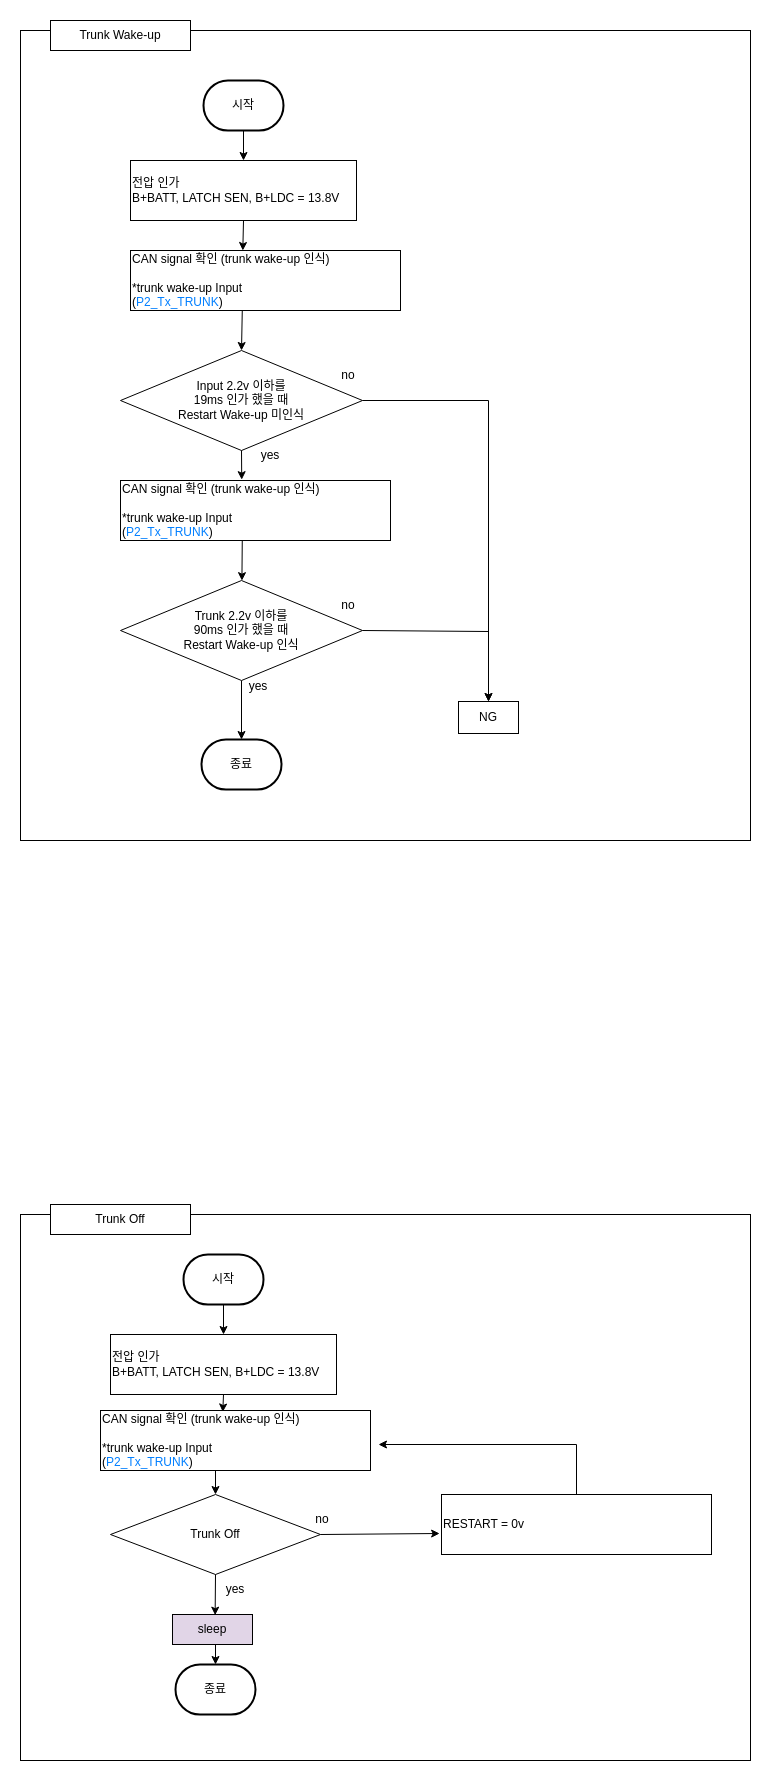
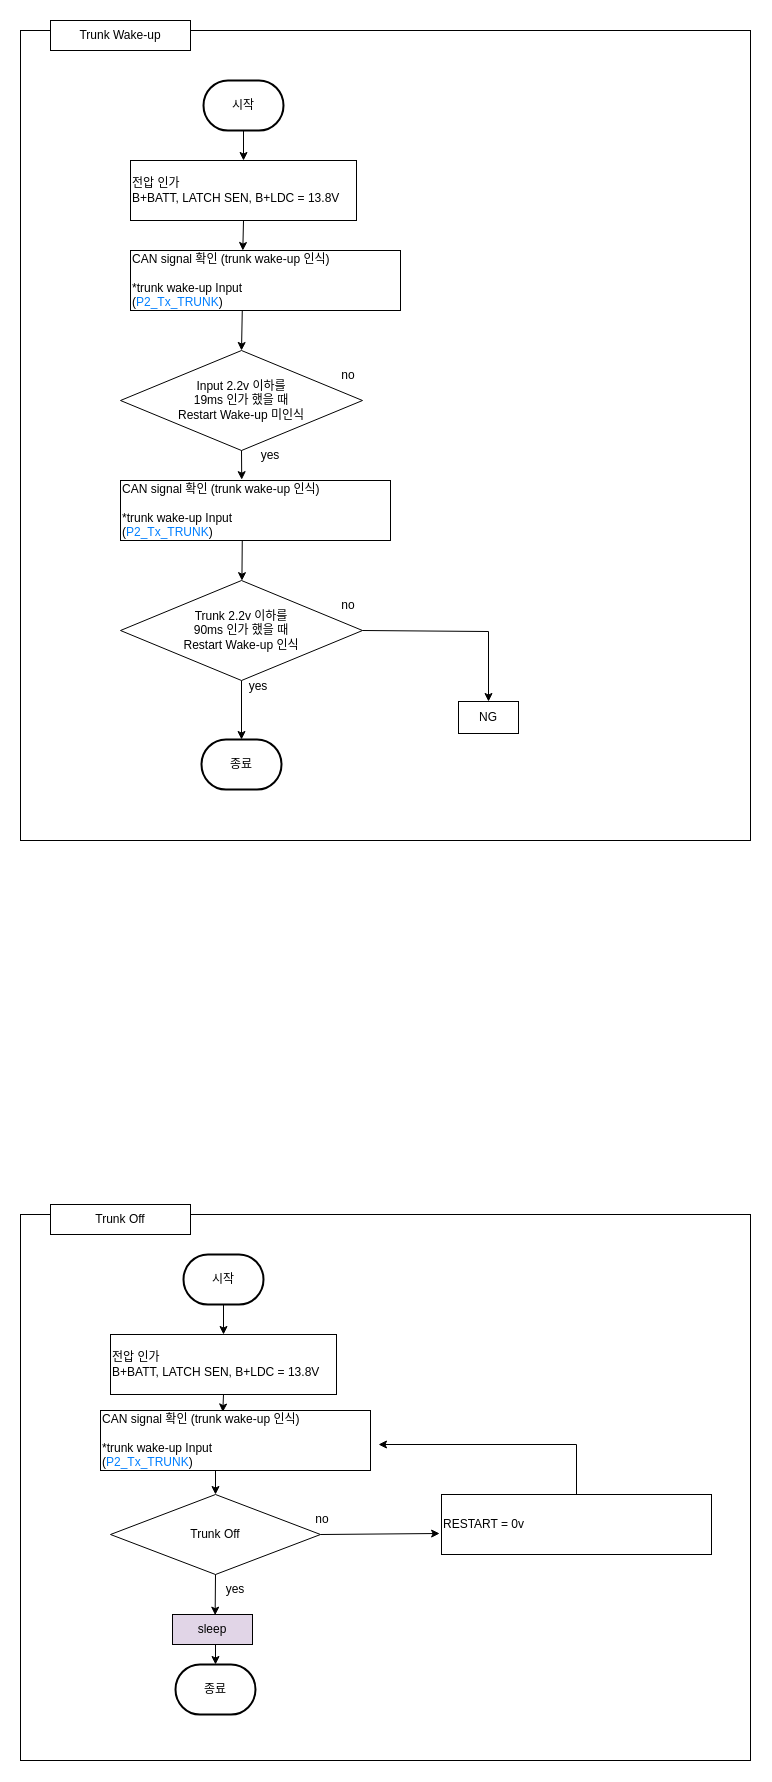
  <mxCell id="0" />
  <mxCell id="1" parent="0" />
  <mxCell id="2" value="" style="rounded=0;whiteSpace=wrap;html=1;" vertex="1" parent="1"><mxGeometry x="20" y="30" width="730" height="810" as="geometry" /></mxCell>
  <mxCell id="3" value="시작" style="strokeWidth=2;html=1;shape=mxgraph.flowchart.terminator;whiteSpace=wrap;" vertex="1" parent="1"><mxGeometry x="203" y="80" width="80" height="50" as="geometry" /></mxCell>
  <mxCell id="4" value="종료" style="strokeWidth=2;html=1;shape=mxgraph.flowchart.terminator;whiteSpace=wrap;" vertex="1" parent="1"><mxGeometry x="201" y="739" width="80" height="50" as="geometry" /></mxCell>
  <mxCell id="5" value="전압 인가&lt;br&gt;B+BATT, LATCH SEN, B+LDC = 13.8V" style="rounded=0;whiteSpace=wrap;html=1;align=left;" vertex="1" parent="1"><mxGeometry x="130" y="160" width="226" height="60" as="geometry" /></mxCell>
  <mxCell id="6" value="Input 2.2v 이하를&lt;br&gt;19ms 인가 했을 때 &lt;br&gt;Restart Wake-up 미인식" style="rhombus;whiteSpace=wrap;html=1;" vertex="1" parent="1"><mxGeometry x="120" y="350" width="242" height="100" as="geometry" /></mxCell>
  <mxCell id="7" value="" style="endArrow=classic;html=1;rounded=0;entryX=0.5;entryY=0;entryDx=0;entryDy=0;exitX=0.414;exitY=1.005;exitDx=0;exitDy=0;exitPerimeter=0;" edge="1" parent="1" source="37" target="6"><mxGeometry width="50" height="50" relative="1" as="geometry"><mxPoint x="240" y="310" as="sourcePoint" /><mxPoint x="449" y="180" as="targetPoint" /></mxGeometry></mxCell>
  <mxCell id="8" value="" style="endArrow=classic;html=1;rounded=0;exitX=0.5;exitY=1;exitDx=0;exitDy=0;exitPerimeter=0;entryX=0.5;entryY=0;entryDx=0;entryDy=0;" edge="1" parent="1" source="3" target="5"><mxGeometry width="50" height="50" relative="1" as="geometry"><mxPoint x="-31" y="180" as="sourcePoint" /><mxPoint x="19" y="130" as="targetPoint" /></mxGeometry></mxCell>
  <mxCell id="9" value="" style="endArrow=classic;html=1;rounded=0;exitX=0.5;exitY=1;exitDx=0;exitDy=0;entryX=0.5;entryY=0;entryDx=0;entryDy=0;entryPerimeter=0;" edge="1" parent="1" target="4"><mxGeometry width="50" height="50" relative="1" as="geometry"><mxPoint x="241" y="680" as="sourcePoint" /><mxPoint x="27" y="630" as="targetPoint" /></mxGeometry></mxCell>
  <mxCell id="10" value="Trunk Wake-up" style="rounded=0;whiteSpace=wrap;html=1;" vertex="1" parent="1"><mxGeometry x="50" y="20" width="140" height="30" as="geometry" /></mxCell>
  <mxCell id="11" value="" style="rounded=0;whiteSpace=wrap;html=1;" vertex="1" parent="1"><mxGeometry x="20" y="1214" width="730" height="546" as="geometry" /></mxCell>
  <mxCell id="12" value="시작" style="strokeWidth=2;html=1;shape=mxgraph.flowchart.terminator;whiteSpace=wrap;" vertex="1" parent="1"><mxGeometry x="183" y="1254" width="80" height="50" as="geometry" /></mxCell>
  <mxCell id="13" value="종료" style="strokeWidth=2;html=1;shape=mxgraph.flowchart.terminator;whiteSpace=wrap;" vertex="1" parent="1"><mxGeometry x="175" y="1664" width="80" height="50" as="geometry" /></mxCell>
  <mxCell id="14" value="전압 인가&lt;br&gt;B+BATT, LATCH SEN, B+LDC = 13.8V" style="rounded=0;whiteSpace=wrap;html=1;align=left;" vertex="1" parent="1"><mxGeometry x="110" y="1334" width="226" height="60" as="geometry" /></mxCell>
  <mxCell id="15" value="Trunk&amp;nbsp;Off" style="rhombus;whiteSpace=wrap;html=1;" vertex="1" parent="1"><mxGeometry x="110" y="1494" width="210" height="80" as="geometry" /></mxCell>
  <mxCell id="16" value="" style="endArrow=classic;html=1;rounded=0;exitX=0.5;exitY=1;exitDx=0;exitDy=0;entryX=0.5;entryY=0;entryDx=0;entryDy=0;" edge="1" parent="1" target="15"><mxGeometry width="50" height="50" relative="1" as="geometry"><mxPoint x="215" y="1454" as="sourcePoint" /><mxPoint x="421" y="1414" as="targetPoint" /></mxGeometry></mxCell>
  <mxCell id="17" value="" style="endArrow=classic;html=1;rounded=0;exitX=0.5;exitY=1;exitDx=0;exitDy=0;exitPerimeter=0;entryX=0.5;entryY=0;entryDx=0;entryDy=0;" edge="1" parent="1" source="12" target="14"><mxGeometry width="50" height="50" relative="1" as="geometry"><mxPoint x="-51" y="1354" as="sourcePoint" /><mxPoint x="-1" y="1304" as="targetPoint" /></mxGeometry></mxCell>
  <mxCell id="18" value="" style="endArrow=classic;html=1;rounded=0;exitX=0.5;exitY=1;exitDx=0;exitDy=0;entryX=0.5;entryY=0;entryDx=0;entryDy=0;entryPerimeter=0;" edge="1" parent="1" target="13"><mxGeometry width="50" height="50" relative="1" as="geometry"><mxPoint x="215" y="1644" as="sourcePoint" /><mxPoint x="1" y="1594" as="targetPoint" /></mxGeometry></mxCell>
  <mxCell id="19" value="RESTART = 0v" style="rounded=0;whiteSpace=wrap;html=1;align=left;" vertex="1" parent="1"><mxGeometry x="441" y="1494" width="270" height="60" as="geometry" /></mxCell>
  <mxCell id="20" value="" style="endArrow=classic;html=1;rounded=0;exitX=1;exitY=0.5;exitDx=0;exitDy=0;entryX=-0.007;entryY=0.65;entryDx=0;entryDy=0;entryPerimeter=0;" edge="1" parent="1" source="15" target="19"><mxGeometry width="50" height="50" relative="1" as="geometry"><mxPoint x="451" y="1464" as="sourcePoint" /><mxPoint x="501" y="1414" as="targetPoint" /></mxGeometry></mxCell>
  <mxCell id="21" value="Trunk&amp;nbsp;Off" style="rounded=0;whiteSpace=wrap;html=1;" vertex="1" parent="1"><mxGeometry x="50" y="1204" width="140" height="30" as="geometry" /></mxCell>
  <mxCell id="22" value="sleep" style="rounded=0;whiteSpace=wrap;html=1;align=center;fillColor=#e1d5e7;" vertex="1" parent="1"><mxGeometry x="172" y="1614" width="80" height="30" as="geometry" /></mxCell>
  <mxCell id="23" value="" style="endArrow=classic;html=1;rounded=0;exitX=0.5;exitY=1;exitDx=0;exitDy=0;entryX=0.533;entryY=0.022;entryDx=0;entryDy=0;entryPerimeter=0;" edge="1" parent="1" source="15" target="22"><mxGeometry width="50" height="50" relative="1" as="geometry"><mxPoint x="12" y="1594" as="sourcePoint" /><mxPoint x="62" y="1544" as="targetPoint" /></mxGeometry></mxCell>
  <mxCell id="24" value="yes" style="text;html=1;strokeColor=none;fillColor=none;align=center;verticalAlign=middle;whiteSpace=wrap;rounded=0;" vertex="1" parent="1"><mxGeometry x="228" y="671" width="60" height="30" as="geometry" /></mxCell>
  <mxCell id="25" value="yes" style="text;html=1;strokeColor=none;fillColor=none;align=center;verticalAlign=middle;whiteSpace=wrap;rounded=0;" vertex="1" parent="1"><mxGeometry x="205" y="1574" width="60" height="30" as="geometry" /></mxCell>
  <mxCell id="26" value="no" style="text;html=1;strokeColor=none;fillColor=none;align=center;verticalAlign=middle;whiteSpace=wrap;rounded=0;" vertex="1" parent="1"><mxGeometry x="318" y="360" width="60" height="30" as="geometry" /></mxCell>
  <mxCell id="27" value="no" style="text;html=1;strokeColor=none;fillColor=none;align=center;verticalAlign=middle;whiteSpace=wrap;rounded=0;" vertex="1" parent="1"><mxGeometry x="292" y="1504" width="60" height="30" as="geometry" /></mxCell>
  <mxCell id="28" value="Trunk 2.2v 이하를&lt;br&gt;90ms 인가 했을 때 &lt;br&gt;Restart Wake-up 인식" style="rhombus;whiteSpace=wrap;html=1;" vertex="1" parent="1"><mxGeometry x="120" y="580" width="242" height="100" as="geometry" /></mxCell>
  <mxCell id="29" value="no" style="text;html=1;strokeColor=none;fillColor=none;align=center;verticalAlign=middle;whiteSpace=wrap;rounded=0;" vertex="1" parent="1"><mxGeometry x="318" y="590" width="60" height="30" as="geometry" /></mxCell>
  <mxCell id="30" value="" style="endArrow=classic;html=1;rounded=0;exitX=0.451;exitY=0.995;exitDx=0;exitDy=0;exitPerimeter=0;" edge="1" parent="1" source="40" target="28"><mxGeometry width="50" height="50" relative="1" as="geometry"><mxPoint x="240.3" y="538.62" as="sourcePoint" /><mxPoint x="-32" y="329" as="targetPoint" /></mxGeometry></mxCell>
  <mxCell id="31" value="NG" style="rounded=0;whiteSpace=wrap;html=1;align=center;" vertex="1" parent="1"><mxGeometry x="458" y="701" width="60" height="32" as="geometry" /></mxCell>
  <mxCell id="32" value="yes" style="text;html=1;strokeColor=none;fillColor=none;align=center;verticalAlign=middle;whiteSpace=wrap;rounded=0;" vertex="1" parent="1"><mxGeometry x="240" y="440" width="60" height="30" as="geometry" /></mxCell>
- <mxCell id="33" value="" style="endArrow=classic;html=1;rounded=0;exitX=1;exitY=0.5;exitDx=0;exitDy=0;entryX=0.5;entryY=0;entryDx=0;entryDy=0;" edge="1" parent="1" source="6" target="31"><mxGeometry width="50" height="50" relative="1" as="geometry"><mxPoint x="478" y="380" as="sourcePoint" /><mxPoint x="528" y="330" as="targetPoint" /><Array as="points"><mxPoint x="488" y="400" /></Array></mxGeometry></mxCell>
  <mxCell id="34" value="" style="endArrow=classic;html=1;rounded=0;exitX=1;exitY=0.5;exitDx=0;exitDy=0;" edge="1" parent="1" source="28"><mxGeometry width="50" height="50" relative="1" as="geometry"><mxPoint x="448" y="471" as="sourcePoint" /><mxPoint x="488" y="701" as="targetPoint" /><Array as="points"><mxPoint x="488" y="631" /></Array></mxGeometry></mxCell>
  <mxCell id="35" value="" style="endArrow=classic;html=1;rounded=0;exitX=0.5;exitY=0;exitDx=0;exitDy=0;" edge="1" parent="1" source="19"><mxGeometry width="50" height="50" relative="1" as="geometry"><mxPoint x="576" y="1494" as="sourcePoint" /><mxPoint x="378" y="1444" as="targetPoint" /><Array as="points"><mxPoint x="576" y="1444" /></Array></mxGeometry></mxCell>
  <mxCell id="36" value="" style="endArrow=classic;html=1;rounded=0;exitX=0.5;exitY=1;exitDx=0;exitDy=0;entryX=0.453;entryY=0.025;entryDx=0;entryDy=0;entryPerimeter=0;" edge="1" parent="1" source="14" target="41"><mxGeometry width="50" height="50" relative="1" as="geometry"><mxPoint x="440" y="1404" as="sourcePoint" /><mxPoint x="223.56" y="1413.7" as="targetPoint" /></mxGeometry></mxCell>
  <mxCell id="37" value="CAN signal 확인 (trunk wake-up 인식)&lt;br style=&quot;border-color: var(--border-color);&quot;&gt;&lt;br style=&quot;border-color: var(--border-color);&quot;&gt;*trunk wake-up&amp;nbsp;Input&amp;nbsp;&lt;br style=&quot;border-color: var(--border-color);&quot;&gt;(&lt;font style=&quot;border-color: var(--border-color);&quot; color=&quot;#007fff&quot;&gt;P2_Tx_TRUNK&lt;/font&gt;)" style="rounded=0;whiteSpace=wrap;html=1;align=left;" vertex="1" parent="1"><mxGeometry x="130" y="250" width="270" height="60" as="geometry" /></mxCell>
  <mxCell id="38" value="" style="endArrow=classic;html=1;rounded=0;exitX=0.5;exitY=1;exitDx=0;exitDy=0;entryX=0.416;entryY=0;entryDx=0;entryDy=0;entryPerimeter=0;" edge="1" parent="1" source="5" target="37"><mxGeometry width="50" height="50" relative="1" as="geometry"><mxPoint x="430" y="230" as="sourcePoint" /><mxPoint x="480" y="180" as="targetPoint" /></mxGeometry></mxCell>
  <mxCell id="39" value="" style="endArrow=classic;html=1;rounded=0;exitX=0.5;exitY=1;exitDx=0;exitDy=0;entryX=0.449;entryY=-0.014;entryDx=0;entryDy=0;entryPerimeter=0;" edge="1" parent="1" source="6" target="40"><mxGeometry width="50" height="50" relative="1" as="geometry"><mxPoint x="400" y="470" as="sourcePoint" /><mxPoint x="240.3" y="481.98" as="targetPoint" /></mxGeometry></mxCell>
  <mxCell id="40" value="CAN signal 확인 (trunk wake-up 인식)&lt;br style=&quot;border-color: var(--border-color);&quot;&gt;&lt;br style=&quot;border-color: var(--border-color);&quot;&gt;*trunk wake-up&amp;nbsp;Input&amp;nbsp;&lt;br style=&quot;border-color: var(--border-color);&quot;&gt;(&lt;font style=&quot;border-color: var(--border-color);&quot; color=&quot;#007fff&quot;&gt;P2_Tx_TRUNK&lt;/font&gt;)" style="rounded=0;whiteSpace=wrap;html=1;align=left;" vertex="1" parent="1"><mxGeometry x="120" y="480" width="270" height="60" as="geometry" /></mxCell>
  <mxCell id="41" value="CAN signal 확인 (trunk wake-up 인식)&lt;br&gt;&lt;br&gt;*trunk wake-up&amp;nbsp;Input&amp;nbsp;&lt;br&gt;(&lt;font color=&quot;#007fff&quot;&gt;P2_Tx_TRUNK&lt;/font&gt;)" style="rounded=0;whiteSpace=wrap;html=1;align=left;" vertex="1" parent="1"><mxGeometry x="100" y="1410" width="270" height="60" as="geometry" /></mxCell>
